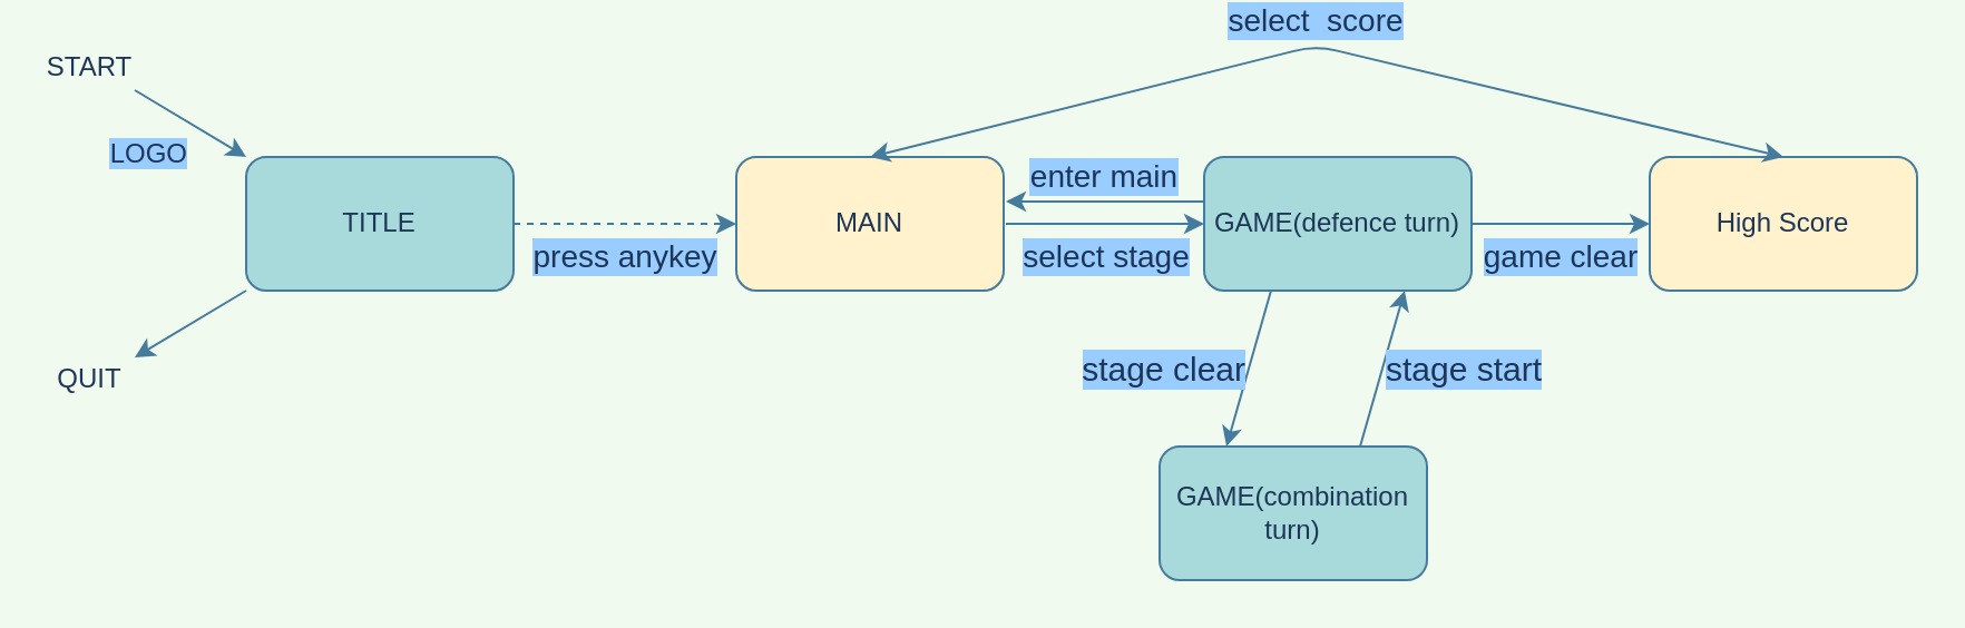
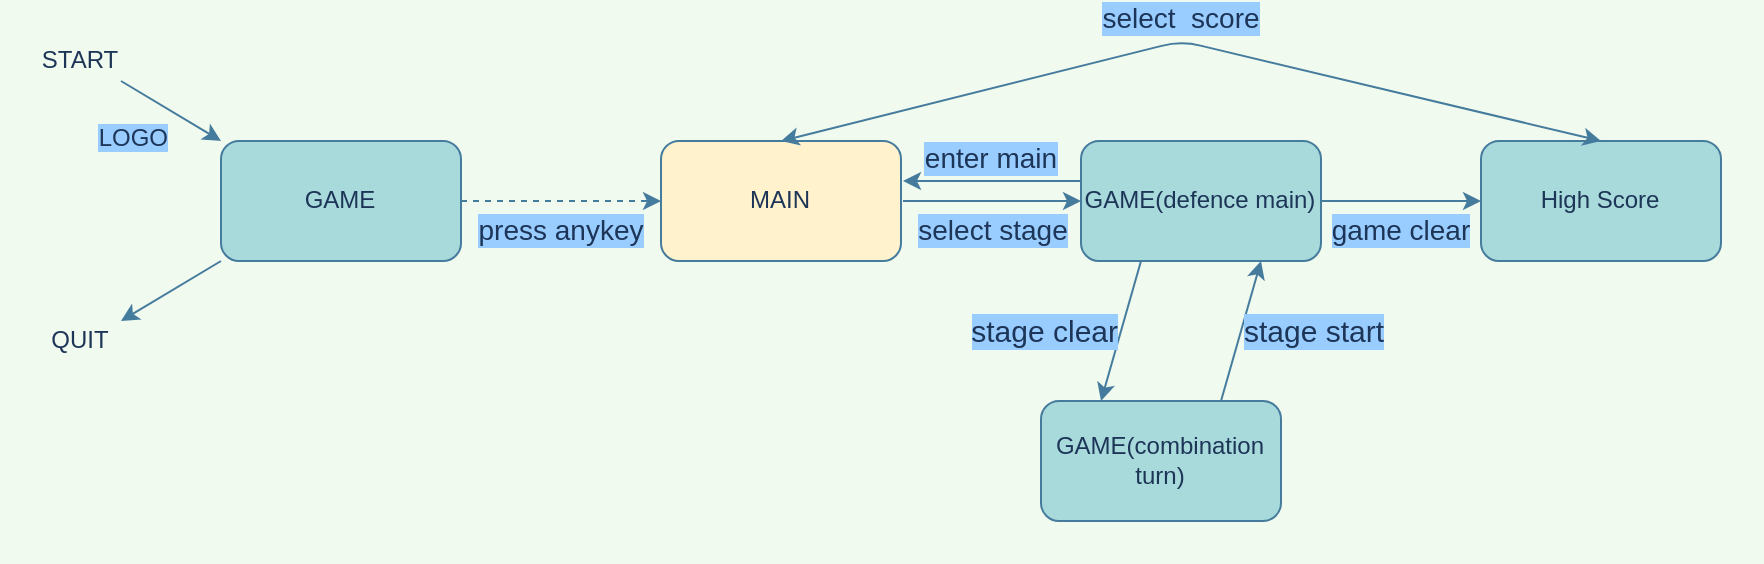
  <mxCell id="0" />
  <mxCell id="1" parent="0" />
- <mxCell id="2" value="TITLE" style="rounded=1;whiteSpace=wrap;html=1;sketch=0;strokeColor=#457B9D;fillColor=#A8DADC;fontColor=#1D3557;" vertex="1" parent="1"><mxGeometry x="110" y="70" width="120" height="60" as="geometry" /></mxCell>
+ <mxCell id="2" value="GAME" style="rounded=1;whiteSpace=wrap;html=1;sketch=0;strokeColor=#457B9D;fillColor=#A8DADC;fontColor=#1D3557;" vertex="1" parent="1"><mxGeometry x="110" y="70" width="120" height="60" as="geometry" /></mxCell>
  <mxCell id="3" value="MAIN" style="rounded=1;whiteSpace=wrap;html=1;sketch=0;strokeColor=#457B9D;fillColor=#fff2cc;fontColor=#1D3557;" vertex="1" parent="1"><mxGeometry x="330" y="70" width="120" height="60" as="geometry" /></mxCell>
  <mxCell id="4" value="press anykey" style="endArrow=classic;html=1;strokeColor=#457B9D;fillColor=#A8DADC;fontColor=#1D3557;verticalAlign=top;labelBackgroundColor=#99CCFF;exitX=1;exitY=0.5;exitDx=0;exitDy=0;fontSize=14;entryX=0;entryY=0.5;entryDx=0;entryDy=0;dashed=1;" edge="1" parent="1" source="2" target="3"><mxGeometry width="50" height="50" relative="1" as="geometry"><mxPoint x="260" y="99.5" as="sourcePoint" /><mxPoint x="320" y="100" as="targetPoint" /><Array as="points" /></mxGeometry></mxCell>
  <mxCell id="5" value="game clear" style="edgeStyle=orthogonalEdgeStyle;curved=0;rounded=1;sketch=0;orthogonalLoop=1;jettySize=auto;html=1;labelBackgroundColor=#99CCFF;strokeColor=#457B9D;fillColor=#A8DADC;fontSize=14;fontColor=#1D3557;align=center;verticalAlign=top;" edge="1" parent="1"><mxGeometry relative="1" as="geometry"><mxPoint x="660" y="100" as="sourcePoint" /><mxPoint x="740" y="100" as="targetPoint" /></mxGeometry></mxCell>
- <mxCell id="6" value="GAME(defence turn)" style="rounded=1;whiteSpace=wrap;html=1;sketch=0;strokeColor=#457B9D;fillColor=#A8DADC;fontColor=#1D3557;" vertex="1" parent="1"><mxGeometry x="540" y="70" width="120" height="60" as="geometry" /></mxCell>
+ <mxCell id="6" value="GAME(defence main)" style="rounded=1;whiteSpace=wrap;html=1;sketch=0;strokeColor=#457B9D;fillColor=#A8DADC;fontColor=#1D3557;" vertex="1" parent="1"><mxGeometry x="540" y="70" width="120" height="60" as="geometry" /></mxCell>
  <mxCell id="7" value="select stage" style="endArrow=classic;html=1;strokeColor=#457B9D;fillColor=#A8DADC;fontColor=#1D3557;fontSize=14;verticalAlign=top;labelBackgroundColor=#99CCFF;exitX=1;exitY=0.5;exitDx=0;exitDy=0;entryX=0;entryY=0.5;entryDx=0;entryDy=0;" edge="1" parent="1" target="6"><mxGeometry width="50" height="50" relative="1" as="geometry"><mxPoint x="451" y="100" as="sourcePoint" /><mxPoint x="530" y="100" as="targetPoint" /></mxGeometry></mxCell>
  <mxCell id="8" value="GAME(combination turn)" style="rounded=1;whiteSpace=wrap;html=1;sketch=0;strokeColor=#457B9D;fillColor=#A8DADC;fontColor=#1D3557;" vertex="1" parent="1"><mxGeometry x="520" y="200" width="120" height="60" as="geometry" /></mxCell>
  <mxCell id="9" value="stage clear" style="endArrow=classic;html=1;labelBackgroundColor=#99CCFF;strokeColor=#457B9D;fillColor=#A8DADC;fontSize=15;fontColor=#1D3557;align=right;exitX=0.25;exitY=1;exitDx=0;exitDy=0;entryX=0.25;entryY=0;entryDx=0;entryDy=0;" edge="1" parent="1" source="6" target="8"><mxGeometry width="50" height="50" relative="1" as="geometry"><mxPoint x="590" y="130" as="sourcePoint" /><mxPoint x="590" y="200" as="targetPoint" /></mxGeometry></mxCell>
  <mxCell id="10" value="&lt;div&gt;stage start&lt;/div&gt;" style="endArrow=classic;html=1;labelBackgroundColor=#99CCFF;strokeColor=#457B9D;fillColor=#A8DADC;fontSize=15;fontColor=#1D3557;align=left;entryX=0.75;entryY=1;entryDx=0;entryDy=0;exitX=0.75;exitY=0;exitDx=0;exitDy=0;" edge="1" parent="1" source="8" target="6"><mxGeometry width="50" height="50" relative="1" as="geometry"><mxPoint x="610" y="199" as="sourcePoint" /><mxPoint x="609" y="130" as="targetPoint" /></mxGeometry></mxCell>
  <mxCell id="11" value="" style="endArrow=classic;html=1;labelBackgroundColor=#99CCFF;strokeColor=#457B9D;fillColor=#A8DADC;fontSize=12;fontColor=#1D3557;align=right;" edge="1" parent="1"><mxGeometry width="50" height="50" relative="1" as="geometry"><mxPoint x="110" y="130" as="sourcePoint" /><mxPoint x="60" y="160" as="targetPoint" /></mxGeometry></mxCell>
  <mxCell id="12" value="LOGO" style="endArrow=classic;html=1;labelBackgroundColor=#99CCFF;strokeColor=#457B9D;fillColor=#A8DADC;fontSize=12;fontColor=#1D3557;align=right;verticalAlign=top;" edge="1" parent="1"><mxGeometry width="50" height="50" relative="1" as="geometry"><mxPoint x="60" y="40" as="sourcePoint" /><mxPoint x="110" y="70" as="targetPoint" /></mxGeometry></mxCell>
  <mxCell id="13" value="START" style="text;html=1;strokeColor=none;fillColor=none;align=center;verticalAlign=middle;whiteSpace=wrap;rounded=0;sketch=0;fontSize=12;fontColor=#1D3557;" vertex="1" parent="1"><mxGeometry x="20" y="20" width="40" height="20" as="geometry" /></mxCell>
  <mxCell id="14" value="QUIT" style="text;html=1;strokeColor=none;fillColor=none;align=center;verticalAlign=middle;whiteSpace=wrap;rounded=0;sketch=0;fontSize=12;fontColor=#1D3557;" vertex="1" parent="1"><mxGeometry x="20" y="160" width="40" height="20" as="geometry" /></mxCell>
- <mxCell id="15" value="High Score" style="whiteSpace=wrap;html=1;rounded=1;fontColor=#1D3557;strokeColor=#457B9D;fillColor=#fff2cc;sketch=0;" vertex="1" parent="1"><mxGeometry x="740" y="70" width="120" height="60" as="geometry" /></mxCell>
+ <mxCell id="15" value="High Score" style="whiteSpace=wrap;html=1;rounded=1;fontColor=#1D3557;strokeColor=#457B9D;fillColor=#A8DADC;sketch=0;" vertex="1" parent="1"><mxGeometry x="740" y="70" width="120" height="60" as="geometry" /></mxCell>
  <mxCell id="16" value="select&amp;nbsp; score" style="endArrow=classic;startArrow=classic;html=1;labelBackgroundColor=#99CCFF;strokeColor=#457B9D;fillColor=#A8DADC;fontSize=14;fontColor=#1D3557;align=center;entryX=0.5;entryY=0;entryDx=0;entryDy=0;verticalAlign=bottom;" edge="1" parent="1" target="15"><mxGeometry x="-0.022" width="50" height="50" relative="1" as="geometry"><mxPoint x="390" y="70" as="sourcePoint" /><mxPoint x="440" y="20" as="targetPoint" /><Array as="points"><mxPoint x="590" y="20" /></Array><mxPoint as="offset" /></mxGeometry></mxCell>
  <mxCell id="17" value="enter main" style="endArrow=classic;html=1;strokeColor=#457B9D;fillColor=#A8DADC;fontColor=#1D3557;fontSize=14;verticalAlign=bottom;labelBackgroundColor=#99CCFF;exitX=1;exitY=0.5;exitDx=0;exitDy=0;entryX=0;entryY=0.5;entryDx=0;entryDy=0;" edge="1" parent="1"><mxGeometry width="50" height="50" relative="1" as="geometry"><mxPoint x="540" y="90" as="sourcePoint" /><mxPoint x="451" y="90" as="targetPoint" /></mxGeometry></mxCell>
